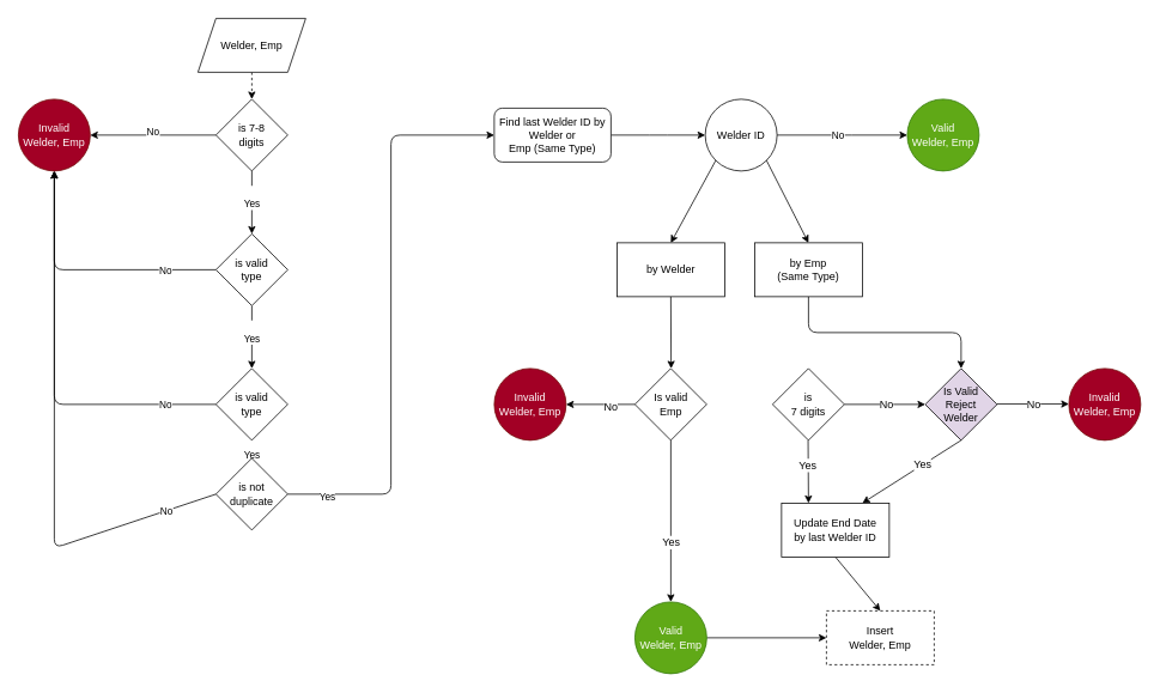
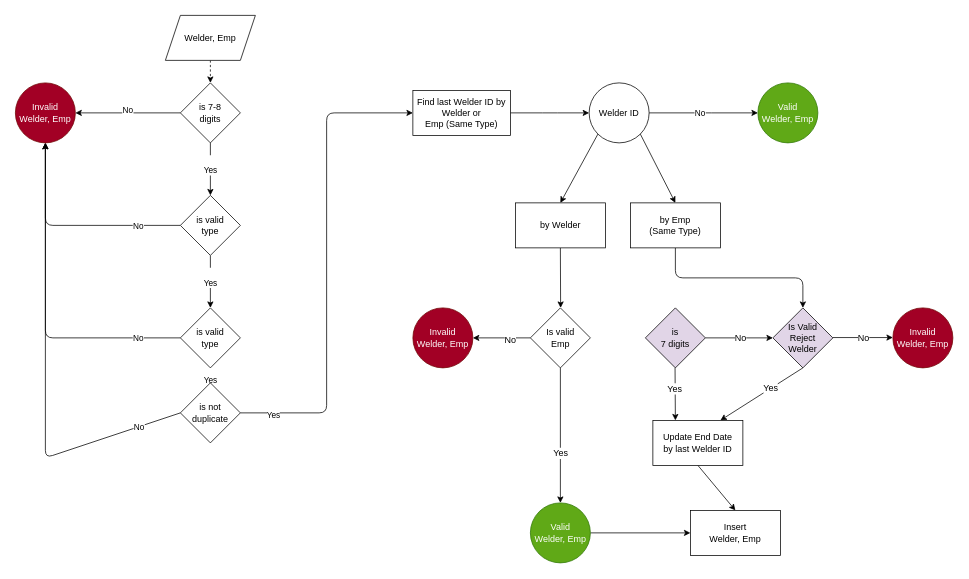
  <mxCell id="0" />
  <mxCell id="1" parent="0" />
  <mxCell id="2" value="" style="edgeStyle=none;html=1;dashed=1;" edge="1" parent="1" source="3" target="6"><mxGeometry relative="1" as="geometry" /></mxCell>
  <mxCell id="3" value="Welder, Emp" style="shape=parallelogram;perimeter=parallelogramPerimeter;whiteSpace=wrap;html=1;fixedSize=1;" vertex="1" parent="1"><mxGeometry x="220" y="20" width="120" height="60" as="geometry" /></mxCell>
  <mxCell id="4" value="&lt;br&gt;Yes" style="edgeStyle=none;html=1;" edge="1" parent="1" source="6" target="10"><mxGeometry x="-0.143" relative="1" as="geometry"><mxPoint x="280" y="210" as="targetPoint" /><mxPoint as="offset" /></mxGeometry></mxCell>
  <mxCell id="5" value="&lt;br&gt;No" style="edgeStyle=none;html=1;exitX=0;exitY=0.5;exitDx=0;exitDy=0;entryX=1;entryY=0.5;entryDx=0;entryDy=0;" edge="1" parent="1" source="6" target="40"><mxGeometry y="-10" relative="1" as="geometry"><mxPoint as="offset" /></mxGeometry></mxCell>
  <mxCell id="6" value="is 7-8&lt;br&gt;digits" style="rhombus;whiteSpace=wrap;html=1;" vertex="1" parent="1"><mxGeometry x="240" y="110" width="80" height="80" as="geometry" /></mxCell>
  <mxCell id="7" style="edgeStyle=none;html=1;exitX=0;exitY=0.5;exitDx=0;exitDy=0;entryX=0.5;entryY=1;entryDx=0;entryDy=0;" edge="1" parent="1" source="10" target="40"><mxGeometry relative="1" as="geometry"><Array as="points"><mxPoint x="60" y="300" /></Array></mxGeometry></mxCell>
  <mxCell id="8" value="No" style="edgeLabel;html=1;align=center;verticalAlign=middle;resizable=0;points=[];" vertex="1" connectable="0" parent="7"><mxGeometry x="-0.387" relative="1" as="geometry"><mxPoint x="32" as="offset" /></mxGeometry></mxCell>
  <mxCell id="9" value="&lt;br&gt;Yes" style="edgeStyle=none;html=1;" edge="1" parent="1" source="10" target="14"><mxGeometry x="-0.143" relative="1" as="geometry"><mxPoint as="offset" /></mxGeometry></mxCell>
  <mxCell id="10" value="is valid&lt;br&gt;type" style="rhombus;whiteSpace=wrap;html=1;" vertex="1" parent="1"><mxGeometry x="240" y="260" width="80" height="80" as="geometry" /></mxCell>
  <mxCell id="11" value="&lt;br&gt;Yes" style="edgeStyle=none;html=1;" edge="1" parent="1" source="14" target="19"><mxGeometry relative="1" as="geometry" /></mxCell>
  <mxCell id="12" style="edgeStyle=none;html=1;exitX=0;exitY=0.5;exitDx=0;exitDy=0;entryX=0.5;entryY=1;entryDx=0;entryDy=0;" edge="1" parent="1" source="14" target="40"><mxGeometry relative="1" as="geometry"><mxPoint x="60" y="180" as="targetPoint" /><Array as="points"><mxPoint x="60" y="450" /></Array></mxGeometry></mxCell>
  <mxCell id="13" value="No" style="edgeLabel;html=1;align=center;verticalAlign=middle;resizable=0;points=[];" vertex="1" connectable="0" parent="12"><mxGeometry x="-0.741" y="-1" relative="1" as="geometry"><mxPoint as="offset" /></mxGeometry></mxCell>
  <mxCell id="14" value="is valid&lt;br&gt;type" style="rhombus;whiteSpace=wrap;html=1;" vertex="1" parent="1"><mxGeometry x="240" y="410" width="80" height="80" as="geometry" /></mxCell>
  <mxCell id="15" style="edgeStyle=none;html=1;exitX=0;exitY=0.5;exitDx=0;exitDy=0;entryX=0.5;entryY=1;entryDx=0;entryDy=0;" edge="1" parent="1" source="19" target="40"><mxGeometry relative="1" as="geometry"><mxPoint x="60" y="180" as="targetPoint" /><Array as="points"><mxPoint x="60" y="610" /></Array></mxGeometry></mxCell>
  <mxCell id="16" value="No" style="edgeLabel;html=1;align=center;verticalAlign=middle;resizable=0;points=[];" vertex="1" connectable="0" parent="15"><mxGeometry x="-0.809" y="-1" relative="1" as="geometry"><mxPoint y="1" as="offset" /></mxGeometry></mxCell>
  <mxCell id="17" value="" style="edgeStyle=elbowEdgeStyle;html=1;entryX=0;entryY=0.5;entryDx=0;entryDy=0;exitX=1;exitY=0.5;exitDx=0;exitDy=0;" edge="1" parent="1" source="19" target="21"><mxGeometry relative="1" as="geometry" /></mxCell>
  <mxCell id="18" value="Yes" style="edgeLabel;html=1;align=center;verticalAlign=middle;resizable=0;points=[];" vertex="1" connectable="0" parent="17"><mxGeometry x="-0.864" y="-2" relative="1" as="geometry"><mxPoint as="offset" /></mxGeometry></mxCell>
  <mxCell id="19" value="is not duplicate" style="rhombus;whiteSpace=wrap;html=1;" vertex="1" parent="1"><mxGeometry x="240" y="510" width="80" height="80" as="geometry" /></mxCell>
  <mxCell id="20" value="" style="edgeStyle=elbowEdgeStyle;html=1;" edge="1" parent="1" source="21" target="26"><mxGeometry relative="1" as="geometry" /></mxCell>
- <mxCell id="21" value="Find last Welder ID by&lt;br&gt;Welder or &lt;br&gt;Emp (Same Type)" style="whiteSpace=wrap;html=1;rounded=1;" vertex="1" parent="1"><mxGeometry x="550" y="120" width="130" height="60" as="geometry" /></mxCell>
+ <mxCell id="21" value="Find last Welder ID by&lt;br&gt;Welder or &lt;br&gt;Emp (Same Type)" style="whiteSpace=wrap;html=1;" vertex="1" parent="1"><mxGeometry x="550" y="120" width="130" height="60" as="geometry" /></mxCell>
  <mxCell id="22" value="" style="edgeStyle=elbowEdgeStyle;html=1;entryX=0;entryY=0.5;entryDx=0;entryDy=0;" edge="1" parent="1" source="26" target="37"><mxGeometry relative="1" as="geometry"><mxPoint x="980" y="150" as="targetPoint" /></mxGeometry></mxCell>
  <mxCell id="23" value="No" style="edgeLabel;html=1;align=center;verticalAlign=middle;resizable=0;points=[];" vertex="1" connectable="0" parent="22"><mxGeometry x="-0.232" y="-1" relative="1" as="geometry"><mxPoint x="11" y="-1" as="offset" /></mxGeometry></mxCell>
  <mxCell id="24" style="html=1;exitX=1;exitY=1;exitDx=0;exitDy=0;fontSize=9;entryX=0.5;entryY=0;entryDx=0;entryDy=0;" edge="1" parent="1" source="26" target="35"><mxGeometry relative="1" as="geometry"><mxPoint x="890" y="250" as="targetPoint" /><mxPoint x="835" y="170" as="sourcePoint" /></mxGeometry></mxCell>
  <mxCell id="25" style="html=1;exitX=0;exitY=1;exitDx=0;exitDy=0;fontSize=9;entryX=0.5;entryY=0;entryDx=0;entryDy=0;" edge="1" parent="1" source="26" target="33"><mxGeometry relative="1" as="geometry"><mxPoint x="760" y="250" as="targetPoint" /></mxGeometry></mxCell>
  <mxCell id="26" value="Welder ID" style="ellipse;whiteSpace=wrap;html=1;" vertex="1" parent="1"><mxGeometry x="785" y="110" width="80" height="80" as="geometry" /></mxCell>
  <mxCell id="27" value="" style="html=1;fontSize=12;elbow=vertical;entryX=0.5;entryY=0;entryDx=0;entryDy=0;" edge="1" parent="1" source="31" target="39"><mxGeometry relative="1" as="geometry"><mxPoint x="746.67" y="570" as="targetPoint" /></mxGeometry></mxCell>
  <mxCell id="28" value="Yes" style="edgeLabel;html=1;align=center;verticalAlign=middle;resizable=0;points=[];fontSize=12;" vertex="1" connectable="0" parent="27"><mxGeometry x="-0.221" y="-1" relative="1" as="geometry"><mxPoint x="1" y="43" as="offset" /></mxGeometry></mxCell>
  <mxCell id="29" style="edgeStyle=orthogonalEdgeStyle;html=1;exitX=0;exitY=0.5;exitDx=0;exitDy=0;entryX=1;entryY=0.5;entryDx=0;entryDy=0;fontSize=12;elbow=vertical;" edge="1" parent="1" source="31" target="41"><mxGeometry relative="1" as="geometry" /></mxCell>
  <mxCell id="30" value="No" style="edgeLabel;html=1;align=center;verticalAlign=middle;resizable=0;points=[];fontSize=12;" vertex="1" connectable="0" parent="29"><mxGeometry x="-0.283" y="2" relative="1" as="geometry"><mxPoint as="offset" /></mxGeometry></mxCell>
  <mxCell id="31" value="Is valid&lt;br&gt;Emp" style="rhombus;whiteSpace=wrap;html=1;" vertex="1" parent="1"><mxGeometry x="706.67" y="410" width="80" height="80" as="geometry" /></mxCell>
  <mxCell id="32" style="edgeStyle=elbowEdgeStyle;html=1;exitX=0.5;exitY=1;exitDx=0;exitDy=0;entryX=0.5;entryY=0;entryDx=0;entryDy=0;fontSize=12;" edge="1" parent="1" source="33" target="31"><mxGeometry relative="1" as="geometry" /></mxCell>
  <mxCell id="33" value="&lt;font style=&quot;font-size: 12px;&quot;&gt;by Welder&lt;/font&gt;" style="rounded=0;whiteSpace=wrap;html=1;fontSize=9;" vertex="1" parent="1"><mxGeometry x="686.67" y="270" width="120" height="60" as="geometry" /></mxCell>
  <mxCell id="34" style="edgeStyle=orthogonalEdgeStyle;html=1;exitX=0.5;exitY=1;exitDx=0;exitDy=0;fontSize=12;elbow=vertical;" edge="1" parent="1" source="35" target="47"><mxGeometry relative="1" as="geometry" /></mxCell>
  <mxCell id="35" value="by Emp&lt;br&gt;(Same Type)" style="whiteSpace=wrap;html=1;" vertex="1" parent="1"><mxGeometry x="840" y="270" width="120" height="60" as="geometry" /></mxCell>
- <mxCell id="36" value="Insert&lt;br&gt;Welder, Emp" style="whiteSpace=wrap;html=1;dashed=1;" vertex="1" parent="1"><mxGeometry x="920" y="680" width="120" height="60" as="geometry" /></mxCell>
+ <mxCell id="36" value="Insert&lt;br&gt;Welder, Emp" style="whiteSpace=wrap;html=1;" vertex="1" parent="1"><mxGeometry x="920" y="680" width="120" height="60" as="geometry" /></mxCell>
  <mxCell id="37" value="Valid&lt;br&gt;Welder, Emp" style="ellipse;whiteSpace=wrap;html=1;fillColor=#60a917;fontColor=#ffffff;strokeColor=#2D7600;" vertex="1" parent="1"><mxGeometry x="1010" y="110" width="80" height="80" as="geometry" /></mxCell>
  <mxCell id="38" style="edgeStyle=none;html=1;exitX=1;exitY=0.5;exitDx=0;exitDy=0;entryX=0;entryY=0.5;entryDx=0;entryDy=0;fontSize=12;elbow=vertical;" edge="1" parent="1" source="39" target="36"><mxGeometry relative="1" as="geometry" /></mxCell>
  <mxCell id="39" value="Valid&lt;br&gt;Welder, Emp" style="ellipse;whiteSpace=wrap;html=1;fillColor=#60a917;fontColor=#ffffff;strokeColor=#2D7600;" vertex="1" parent="1"><mxGeometry x="706.67" y="670" width="80" height="80" as="geometry" /></mxCell>
  <mxCell id="40" value="Invalid&lt;br&gt;Welder, Emp" style="ellipse;whiteSpace=wrap;html=1;fillColor=#a20025;fontColor=#ffffff;strokeColor=#6F0000;" vertex="1" parent="1"><mxGeometry x="20" y="110" width="80" height="80" as="geometry" /></mxCell>
  <mxCell id="41" value="Invalid&lt;br&gt;Welder, Emp" style="ellipse;whiteSpace=wrap;html=1;fillColor=#a20025;fontColor=#ffffff;strokeColor=#6F0000;" vertex="1" parent="1"><mxGeometry x="550" y="410" width="80" height="80" as="geometry" /></mxCell>
  <mxCell id="42" value="" style="edgeStyle=orthogonalEdgeStyle;html=1;fontSize=12;elbow=vertical;" edge="1" parent="1" source="44" target="47"><mxGeometry relative="1" as="geometry" /></mxCell>
  <mxCell id="43" value="No" style="edgeLabel;html=1;align=center;verticalAlign=middle;resizable=0;points=[];fontSize=12;" vertex="1" connectable="0" parent="42"><mxGeometry x="0.292" relative="1" as="geometry"><mxPoint x="-12" as="offset" /></mxGeometry></mxCell>
- <mxCell id="44" value="is&lt;br&gt;7 digits" style="rhombus;whiteSpace=wrap;html=1;fontSize=12;" vertex="1" parent="1"><mxGeometry x="860" y="410" width="80" height="80" as="geometry" /></mxCell>
+ <mxCell id="44" value="is&lt;br&gt;7 digits" style="rhombus;whiteSpace=wrap;html=1;fontSize=12;fillColor=#e1d5e7;" vertex="1" parent="1"><mxGeometry x="860" y="410" width="80" height="80" as="geometry" /></mxCell>
  <mxCell id="45" value="" style="edgeStyle=none;html=1;fontSize=12;elbow=vertical;entryX=0.25;entryY=0;entryDx=0;entryDy=0;" edge="1" parent="1" target="54"><mxGeometry relative="1" as="geometry"><mxPoint x="899.58" y="490" as="sourcePoint" /><mxPoint x="920" y="610" as="targetPoint" /><Array as="points" /></mxGeometry></mxCell>
  <mxCell id="46" value="Yes" style="edgeLabel;html=1;align=center;verticalAlign=middle;resizable=0;points=[];fontSize=12;" vertex="1" connectable="0" parent="45"><mxGeometry x="-0.221" y="-1" relative="1" as="geometry"><mxPoint as="offset" /></mxGeometry></mxCell>
  <mxCell id="47" value="Is Valid&lt;br&gt;Reject&lt;br&gt;Welder" style="rhombus;whiteSpace=wrap;html=1;fontSize=12;fillColor=#e1d5e7;" vertex="1" parent="1"><mxGeometry x="1030" y="410" width="80" height="80" as="geometry" /></mxCell>
  <mxCell id="48" value="" style="edgeStyle=none;html=1;fontSize=12;elbow=vertical;entryX=0.75;entryY=0;entryDx=0;entryDy=0;exitX=0.5;exitY=1;exitDx=0;exitDy=0;" edge="1" parent="1" source="47" target="54"><mxGeometry relative="1" as="geometry"><mxPoint x="1109.58" y="490" as="sourcePoint" /><mxPoint x="1109.58" y="570" as="targetPoint" /></mxGeometry></mxCell>
  <mxCell id="49" value="Yes" style="edgeLabel;html=1;align=center;verticalAlign=middle;resizable=0;points=[];fontSize=12;" vertex="1" connectable="0" parent="48"><mxGeometry x="-0.221" y="-1" relative="1" as="geometry"><mxPoint as="offset" /></mxGeometry></mxCell>
  <mxCell id="50" value="" style="edgeStyle=orthogonalEdgeStyle;html=1;fontSize=12;elbow=vertical;" edge="1" parent="1"><mxGeometry relative="1" as="geometry"><mxPoint x="1110" y="449.58" as="sourcePoint" /><mxPoint x="1190" y="449.58" as="targetPoint" /></mxGeometry></mxCell>
  <mxCell id="51" value="No" style="edgeLabel;html=1;align=center;verticalAlign=middle;resizable=0;points=[];fontSize=12;" vertex="1" connectable="0" parent="50"><mxGeometry x="0.292" relative="1" as="geometry"><mxPoint x="-12" as="offset" /></mxGeometry></mxCell>
  <mxCell id="52" value="Invalid&lt;br&gt;Welder, Emp" style="ellipse;whiteSpace=wrap;html=1;fillColor=#a20025;fontColor=#ffffff;strokeColor=#6F0000;" vertex="1" parent="1"><mxGeometry x="1190" y="410" width="80" height="80" as="geometry" /></mxCell>
  <mxCell id="53" style="html=1;exitX=0.5;exitY=1;exitDx=0;exitDy=0;entryX=0.5;entryY=0;entryDx=0;entryDy=0;fontSize=12;elbow=vertical;" edge="1" parent="1" source="54" target="36"><mxGeometry relative="1" as="geometry" /></mxCell>
  <mxCell id="54" value="Update End Date&lt;br&gt;by last Welder ID" style="whiteSpace=wrap;html=1;" vertex="1" parent="1"><mxGeometry x="870" y="560" width="120" height="60" as="geometry" /></mxCell>
